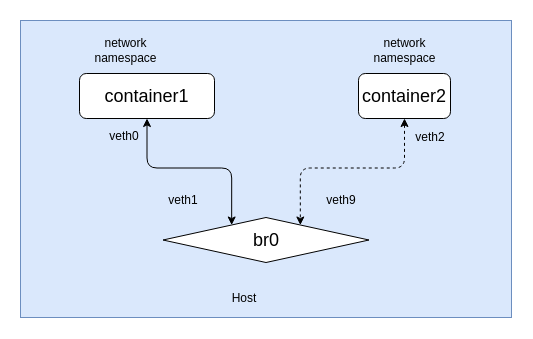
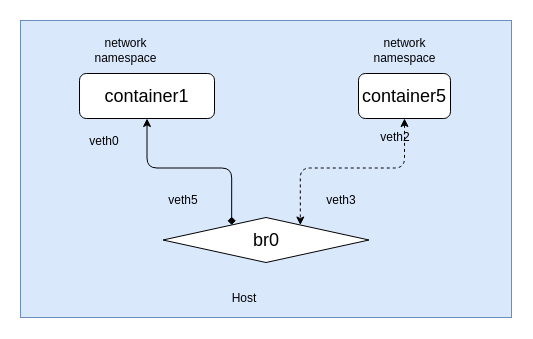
  <mxCell id="0" />
  <mxCell id="1" parent="0" />
  <mxCell id="2" value="" style="rounded=0;whiteSpace=wrap;html=1;fillColor=#dae8fc;strokeColor=#6c8ebf;" vertex="1" parent="1"><mxGeometry x="20" y="20" width="491" height="297" as="geometry" /></mxCell>
- <mxCell id="3" style="edgeStyle=orthogonalEdgeStyle;rounded=1;orthogonalLoop=1;jettySize=auto;html=1;entryX=0.25;entryY=0;entryDx=0;entryDy=0;startArrow=classic;startFill=1;" edge="1" parent="1" source="4" target="7"><mxGeometry relative="1" as="geometry" /></mxCell>
+ <mxCell id="3" style="edgeStyle=orthogonalEdgeStyle;rounded=1;orthogonalLoop=1;jettySize=auto;html=1;entryX=0.25;entryY=0;entryDx=0;entryDy=0;startArrow=classic;startFill=1;endArrow=diamond;" edge="1" parent="1" source="4" target="7"><mxGeometry relative="1" as="geometry" /></mxCell>
  <mxCell id="4" value="&lt;font style=&quot;font-size: 18px&quot;&gt;container1&lt;/font&gt;" style="rounded=1;whiteSpace=wrap;html=1;" vertex="1" parent="1"><mxGeometry x="79" y="73" width="135" height="45" as="geometry" /></mxCell>
  <mxCell id="5" style="edgeStyle=orthogonalEdgeStyle;rounded=1;orthogonalLoop=1;jettySize=auto;html=1;entryX=0.75;entryY=0;entryDx=0;entryDy=0;startArrow=classic;startFill=1;dashed=1;" edge="1" parent="1" source="6" target="7"><mxGeometry relative="1" as="geometry" /></mxCell>
- <mxCell id="6" value="&lt;font style=&quot;font-size: 18px&quot;&gt;container2&lt;/font&gt;" style="rounded=1;whiteSpace=wrap;html=1;" vertex="1" parent="1"><mxGeometry x="358" y="73" width="92" height="45" as="geometry" /></mxCell>
+ <mxCell id="6" value="&lt;font style=&quot;font-size: 18px&quot;&gt;container5&lt;/font&gt;" style="rounded=1;whiteSpace=wrap;html=1;" vertex="1" parent="1"><mxGeometry x="358" y="73" width="92" height="45" as="geometry" /></mxCell>
  <mxCell id="7" value="&lt;font style=&quot;font-size: 18px&quot;&gt;br0&lt;/font&gt;" style="rhombus;whiteSpace=wrap;html=1;" vertex="1" parent="1"><mxGeometry x="162.5" y="217" width="206" height="45" as="geometry" /></mxCell>
  <mxCell id="8" value="network&lt;br&gt;namespace" style="text;html=1;strokeColor=none;fillColor=none;align=center;verticalAlign=middle;whiteSpace=wrap;rounded=0;" vertex="1" parent="1"><mxGeometry x="90.5" y="40" width="69" height="20" as="geometry" /></mxCell>
  <mxCell id="9" value="network&lt;br&gt;namespace" style="text;html=1;strokeColor=none;fillColor=none;align=center;verticalAlign=middle;whiteSpace=wrap;rounded=0;" vertex="1" parent="1"><mxGeometry x="369.5" y="40" width="69" height="20" as="geometry" /></mxCell>
  <mxCell id="10" value="Host" style="text;html=1;strokeColor=none;fillColor=none;align=center;verticalAlign=middle;whiteSpace=wrap;rounded=0;" vertex="1" parent="1"><mxGeometry x="224" y="288" width="40" height="20" as="geometry" /></mxCell>
- <mxCell id="11" value="veth0" style="text;html=1;strokeColor=none;fillColor=none;align=center;verticalAlign=middle;whiteSpace=wrap;rounded=0;" vertex="1" parent="1"><mxGeometry x="104" y="126" width="40" height="20" as="geometry" /></mxCell>
- <mxCell id="12" value="veth2" style="text;html=1;strokeColor=none;fillColor=none;align=center;verticalAlign=middle;whiteSpace=wrap;rounded=0;" vertex="1" parent="1"><mxGeometry x="410" y="127" width="40" height="20" as="geometry" /></mxCell>
- <mxCell id="13" value="veth1" style="text;html=1;strokeColor=none;fillColor=none;align=center;verticalAlign=middle;whiteSpace=wrap;rounded=0;" vertex="1" parent="1"><mxGeometry x="162.5" y="190" width="40" height="20" as="geometry" /></mxCell>
- <mxCell id="14" value="veth9" style="text;html=1;strokeColor=none;fillColor=none;align=center;verticalAlign=middle;whiteSpace=wrap;rounded=0;" vertex="1" parent="1"><mxGeometry x="321" y="190" width="40" height="20" as="geometry" /></mxCell>
+ <mxCell id="11" value="veth0" style="text;html=1;strokeColor=none;fillColor=none;align=center;verticalAlign=middle;whiteSpace=wrap;rounded=0;" vertex="1" parent="1"><mxGeometry x="84" y="131" width="40" height="20" as="geometry" /></mxCell>
+ <mxCell id="12" value="veth2" style="text;html=1;strokeColor=none;fillColor=none;align=center;verticalAlign=middle;whiteSpace=wrap;rounded=0;" vertex="1" parent="1"><mxGeometry x="375" y="127" width="40" height="20" as="geometry" /></mxCell>
+ <mxCell id="13" value="veth5" style="text;html=1;strokeColor=none;fillColor=none;align=center;verticalAlign=middle;whiteSpace=wrap;rounded=0;" vertex="1" parent="1"><mxGeometry x="162.5" y="190" width="40" height="20" as="geometry" /></mxCell>
+ <mxCell id="14" value="veth3" style="text;html=1;strokeColor=none;fillColor=none;align=center;verticalAlign=middle;whiteSpace=wrap;rounded=0;" vertex="1" parent="1"><mxGeometry x="321" y="190" width="40" height="20" as="geometry" /></mxCell>
